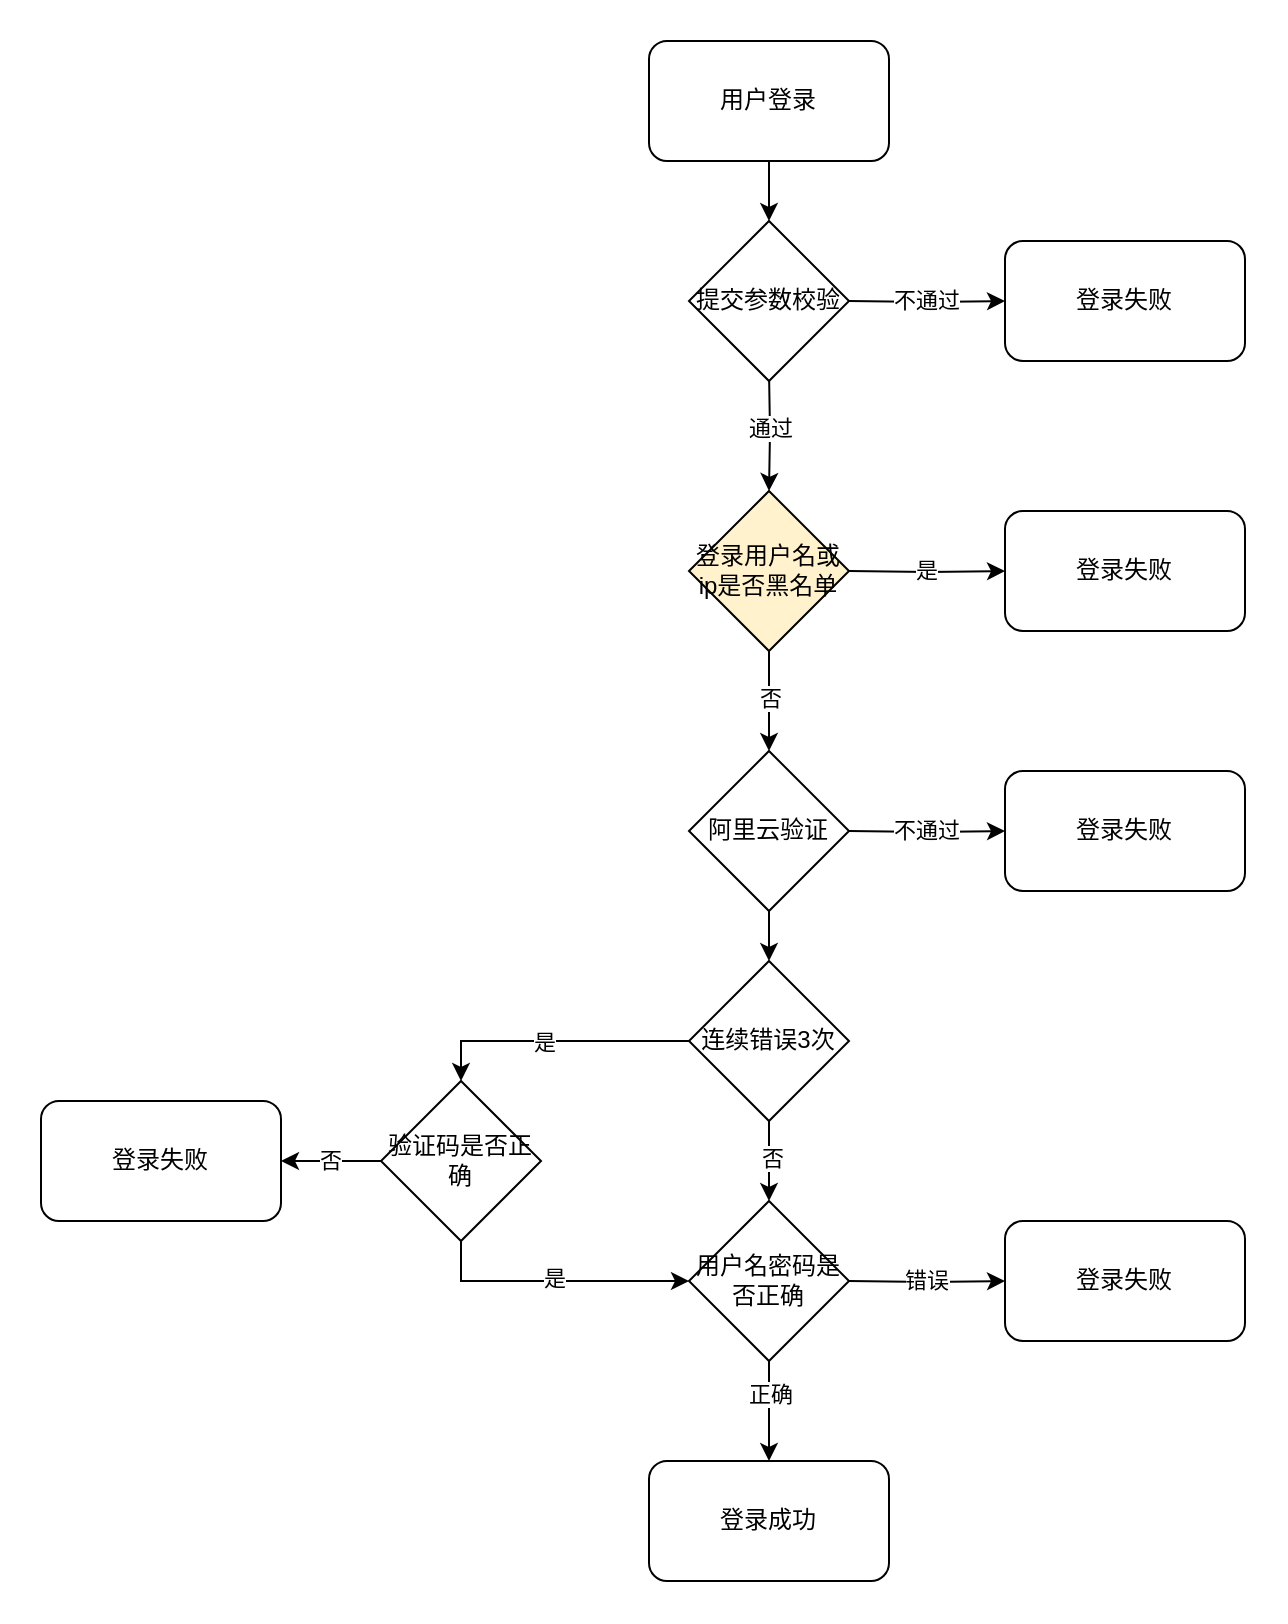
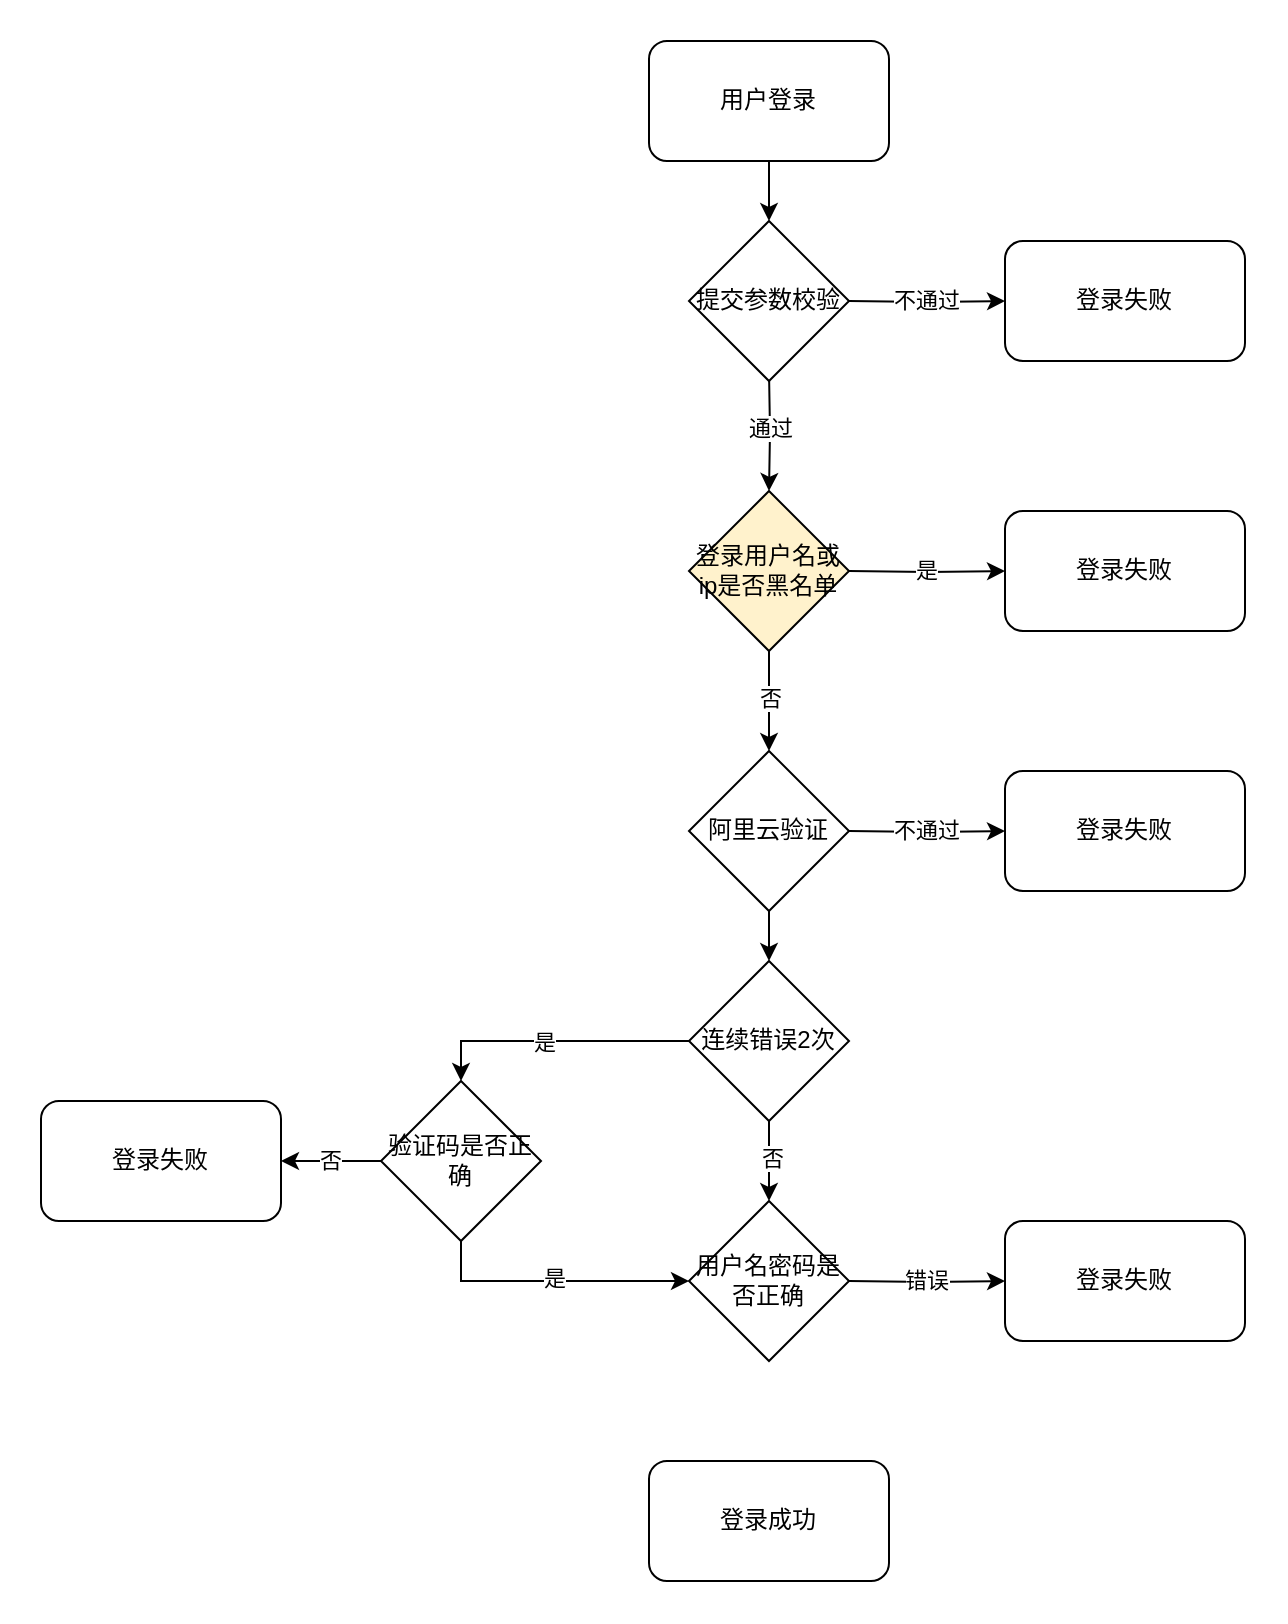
  <mxCell id="0" />
  <mxCell id="1" parent="0" />
  <mxCell id="2" value="" style="edgeStyle=orthogonalEdgeStyle;rounded=0;orthogonalLoop=1;jettySize=auto;html=1;" edge="1" parent="1"><mxGeometry relative="1" as="geometry"><mxPoint x="384" y="80" as="sourcePoint" /><mxPoint x="384" y="110" as="targetPoint" /></mxGeometry></mxCell>
  <mxCell id="3" value="不通过" style="edgeStyle=orthogonalEdgeStyle;rounded=0;orthogonalLoop=1;jettySize=auto;html=1;entryX=0;entryY=0.5;entryDx=0;entryDy=0;" edge="1" parent="1" target="7"><mxGeometry relative="1" as="geometry"><mxPoint x="424" y="150" as="sourcePoint" /></mxGeometry></mxCell>
  <mxCell id="4" value="" style="edgeStyle=orthogonalEdgeStyle;rounded=0;orthogonalLoop=1;jettySize=auto;html=1;" edge="1" parent="1" target="10"><mxGeometry relative="1" as="geometry"><mxPoint x="384" y="185" as="sourcePoint" /></mxGeometry></mxCell>
  <mxCell id="5" value="通过" style="edgeLabel;html=1;align=center;verticalAlign=middle;resizable=0;points=[];" vertex="1" connectable="0" parent="4"><mxGeometry x="-0.035" relative="1" as="geometry"><mxPoint as="offset" /></mxGeometry></mxCell>
  <mxCell id="6" value="用户登录" style="rounded=1;whiteSpace=wrap;html=1;" vertex="1" parent="1"><mxGeometry x="324" y="20" width="120" height="60" as="geometry" /></mxCell>
  <mxCell id="7" value="登录失败" style="rounded=1;whiteSpace=wrap;html=1;" vertex="1" parent="1"><mxGeometry x="502" y="120" width="120" height="60" as="geometry" /></mxCell>
  <mxCell id="8" value="" style="edgeStyle=orthogonalEdgeStyle;rounded=0;orthogonalLoop=1;jettySize=auto;html=1;" edge="1" parent="1" source="10" target="14"><mxGeometry relative="1" as="geometry" /></mxCell>
  <mxCell id="9" value="否" style="edgeLabel;html=1;align=center;verticalAlign=middle;resizable=0;points=[];" vertex="1" connectable="0" parent="8"><mxGeometry x="-0.1" relative="1" as="geometry"><mxPoint as="offset" /></mxGeometry></mxCell>
  <mxCell id="10" value="登录用户名或ip是否黑名单" style="rhombus;whiteSpace=wrap;html=1;fillColor=#fff2cc;" vertex="1" parent="1"><mxGeometry x="344" y="245" width="80" height="80" as="geometry" /></mxCell>
  <mxCell id="11" value="是" style="edgeStyle=orthogonalEdgeStyle;rounded=0;orthogonalLoop=1;jettySize=auto;html=1;entryX=0;entryY=0.5;entryDx=0;entryDy=0;" edge="1" parent="1" target="12"><mxGeometry relative="1" as="geometry"><mxPoint x="424" y="285" as="sourcePoint" /></mxGeometry></mxCell>
  <mxCell id="12" value="登录失败" style="rounded=1;whiteSpace=wrap;html=1;" vertex="1" parent="1"><mxGeometry x="502" y="255" width="120" height="60" as="geometry" /></mxCell>
  <mxCell id="13" value="" style="edgeStyle=orthogonalEdgeStyle;rounded=0;orthogonalLoop=1;jettySize=auto;html=1;" edge="1" parent="1" source="14" target="22"><mxGeometry relative="1" as="geometry" /></mxCell>
  <mxCell id="14" value="阿里云验证" style="rhombus;whiteSpace=wrap;html=1;" vertex="1" parent="1"><mxGeometry x="344" y="375" width="80" height="80" as="geometry" /></mxCell>
  <mxCell id="15" value="不通过" style="edgeStyle=orthogonalEdgeStyle;rounded=0;orthogonalLoop=1;jettySize=auto;html=1;entryX=0;entryY=0.5;entryDx=0;entryDy=0;" edge="1" parent="1" target="16"><mxGeometry relative="1" as="geometry"><mxPoint x="424" y="415" as="sourcePoint" /></mxGeometry></mxCell>
  <mxCell id="16" value="登录失败" style="rounded=1;whiteSpace=wrap;html=1;" vertex="1" parent="1"><mxGeometry x="502" y="385" width="120" height="60" as="geometry" /></mxCell>
  <mxCell id="17" value="提交参数校验" style="rhombus;whiteSpace=wrap;html=1;" vertex="1" parent="1"><mxGeometry x="344" y="110" width="80" height="80" as="geometry" /></mxCell>
  <mxCell id="18" value="" style="edgeStyle=orthogonalEdgeStyle;rounded=0;orthogonalLoop=1;jettySize=auto;html=1;" edge="1" parent="1" source="22" target="25"><mxGeometry relative="1" as="geometry" /></mxCell>
  <mxCell id="19" value="否" style="edgeLabel;html=1;align=center;verticalAlign=middle;resizable=0;points=[];" vertex="1" connectable="0" parent="18"><mxGeometry x="-0.125" y="1" relative="1" as="geometry"><mxPoint as="offset" /></mxGeometry></mxCell>
  <mxCell id="20" style="edgeStyle=orthogonalEdgeStyle;rounded=0;orthogonalLoop=1;jettySize=auto;html=1;exitX=0;exitY=0.5;exitDx=0;exitDy=0;entryX=0.5;entryY=0;entryDx=0;entryDy=0;" edge="1" parent="1" source="22" target="32"><mxGeometry relative="1" as="geometry" /></mxCell>
  <mxCell id="21" value="是" style="edgeLabel;html=1;align=center;verticalAlign=middle;resizable=0;points=[];" vertex="1" connectable="0" parent="20"><mxGeometry x="0.097" relative="1" as="geometry"><mxPoint as="offset" /></mxGeometry></mxCell>
- <mxCell id="22" value="连续错误3次" style="rhombus;whiteSpace=wrap;html=1;" vertex="1" parent="1"><mxGeometry x="344" y="480" width="80" height="80" as="geometry" /></mxCell>
- <mxCell id="23" style="edgeStyle=orthogonalEdgeStyle;rounded=0;orthogonalLoop=1;jettySize=auto;html=1;exitX=0.5;exitY=1;exitDx=0;exitDy=0;" edge="1" parent="1" source="25" target="28"><mxGeometry relative="1" as="geometry" /></mxCell>
- <mxCell id="24" value="正确" style="edgeLabel;html=1;align=center;verticalAlign=middle;resizable=0;points=[];" vertex="1" connectable="0" parent="23"><mxGeometry x="-0.36" relative="1" as="geometry"><mxPoint as="offset" /></mxGeometry></mxCell>
+ <mxCell id="22" value="连续错误2次" style="rhombus;whiteSpace=wrap;html=1;" vertex="1" parent="1"><mxGeometry x="344" y="480" width="80" height="80" as="geometry" /></mxCell>
  <mxCell id="25" value="用户名密码是否正确" style="rhombus;whiteSpace=wrap;html=1;" vertex="1" parent="1"><mxGeometry x="344" y="600" width="80" height="80" as="geometry" /></mxCell>
  <mxCell id="26" value="错误" style="edgeStyle=orthogonalEdgeStyle;rounded=0;orthogonalLoop=1;jettySize=auto;html=1;entryX=0;entryY=0.5;entryDx=0;entryDy=0;" edge="1" parent="1" target="27"><mxGeometry relative="1" as="geometry"><mxPoint x="424" y="640" as="sourcePoint" /></mxGeometry></mxCell>
  <mxCell id="27" value="登录失败" style="rounded=1;whiteSpace=wrap;html=1;" vertex="1" parent="1"><mxGeometry x="502" y="610" width="120" height="60" as="geometry" /></mxCell>
  <mxCell id="28" value="登录成功" style="rounded=1;whiteSpace=wrap;html=1;" vertex="1" parent="1"><mxGeometry x="324" y="730" width="120" height="60" as="geometry" /></mxCell>
  <mxCell id="29" style="edgeStyle=orthogonalEdgeStyle;rounded=0;orthogonalLoop=1;jettySize=auto;html=1;exitX=0.5;exitY=1;exitDx=0;exitDy=0;entryX=0;entryY=0.5;entryDx=0;entryDy=0;" edge="1" parent="1" source="32" target="25"><mxGeometry relative="1" as="geometry" /></mxCell>
  <mxCell id="30" value="是" style="edgeLabel;html=1;align=center;verticalAlign=middle;resizable=0;points=[];" vertex="1" connectable="0" parent="29"><mxGeometry x="-0.015" y="2" relative="1" as="geometry"><mxPoint as="offset" /></mxGeometry></mxCell>
  <mxCell id="31" value="否" style="edgeStyle=orthogonalEdgeStyle;rounded=0;orthogonalLoop=1;jettySize=auto;html=1;exitX=0;exitY=0.5;exitDx=0;exitDy=0;" edge="1" parent="1" source="32" target="33"><mxGeometry relative="1" as="geometry" /></mxCell>
  <mxCell id="32" value="验证码是否正确" style="rhombus;whiteSpace=wrap;html=1;" vertex="1" parent="1"><mxGeometry x="190" y="540" width="80" height="80" as="geometry" /></mxCell>
  <mxCell id="33" value="登录失败" style="rounded=1;whiteSpace=wrap;html=1;" vertex="1" parent="1"><mxGeometry x="20" y="550" width="120" height="60" as="geometry" /></mxCell>
